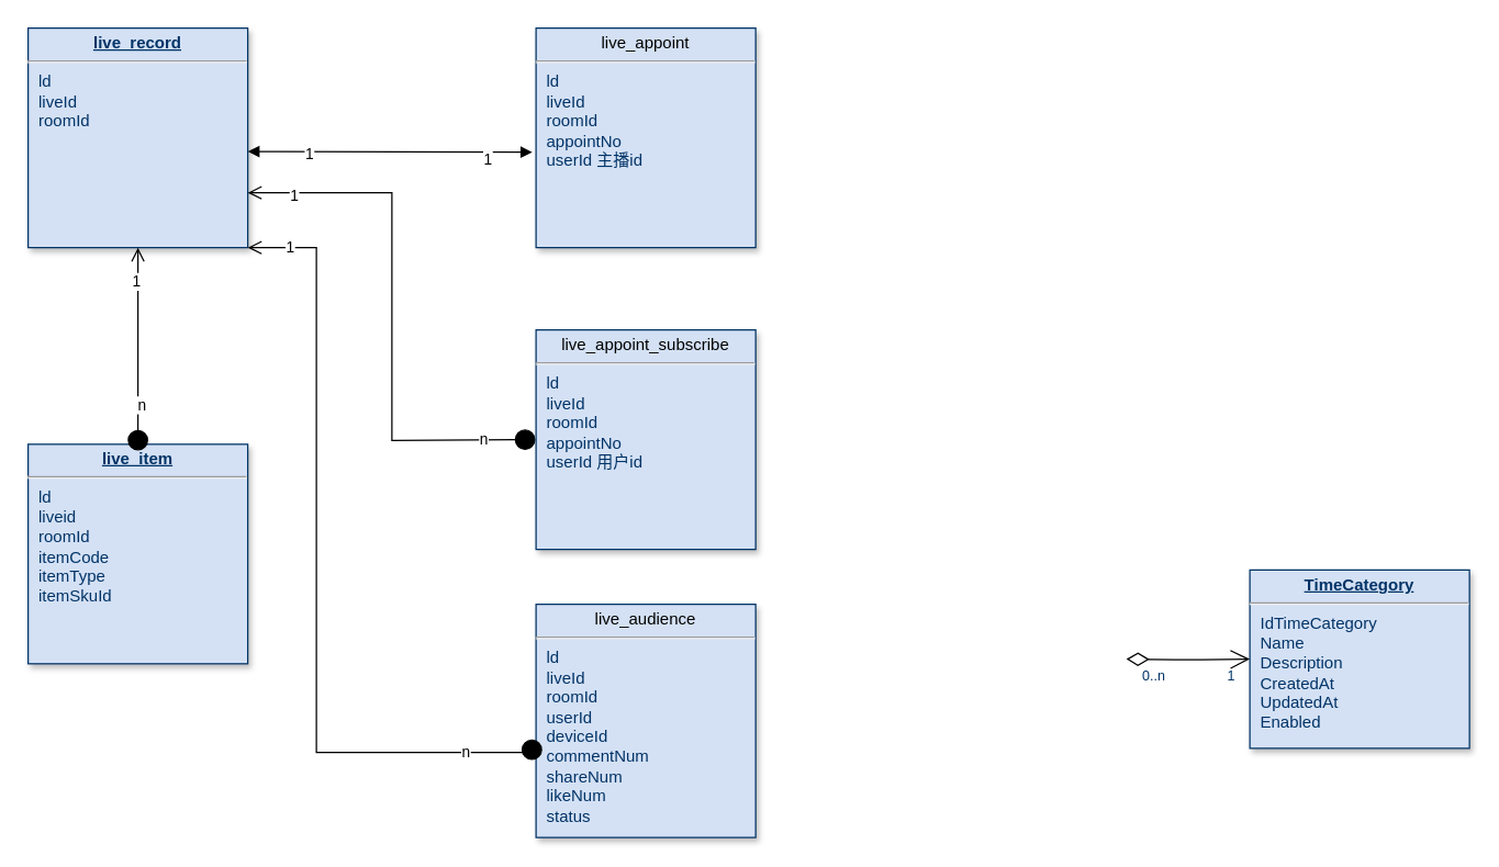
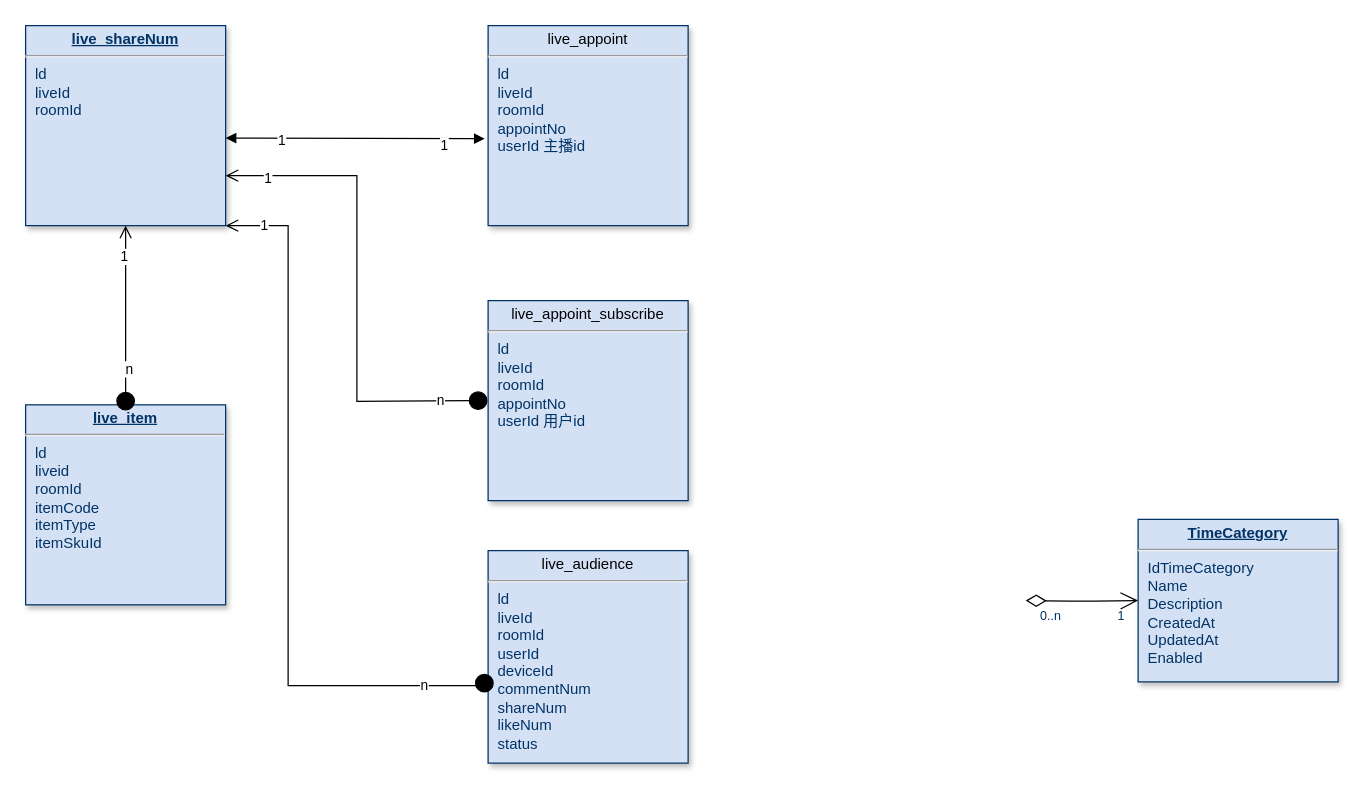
  <mxCell id="0" />
  <mxCell id="1" parent="0" />
  <mxCell id="2" value="&lt;p style=&quot;margin: 4px 0px 0px; text-align: center;&quot;&gt;&lt;b&gt;&lt;u&gt;live_item&lt;/u&gt;&lt;/b&gt;&lt;br&gt;&lt;/p&gt;&lt;hr&gt;&lt;p style=&quot;margin: 0px; margin-left: 8px;&quot;&gt;ld&lt;/p&gt;&lt;p style=&quot;margin: 0px; margin-left: 8px;&quot;&gt;liveid&lt;/p&gt;&lt;p style=&quot;margin: 0px; margin-left: 8px;&quot;&gt;roomId&lt;/p&gt;&lt;p style=&quot;margin: 0px; margin-left: 8px;&quot;&gt;itemCode&lt;/p&gt;&lt;p style=&quot;margin: 0px; margin-left: 8px;&quot;&gt;itemType&lt;/p&gt;&lt;p style=&quot;margin: 0px; margin-left: 8px;&quot;&gt;itemSkuId&lt;/p&gt;" style="verticalAlign=top;align=left;overflow=fill;fontSize=12;fontFamily=Helvetica;html=1;strokeColor=#003366;shadow=1;fillColor=#D4E1F5;fontColor=#003366" parent="1" vertex="1"><mxGeometry x="20" y="323.36" width="160" height="160" as="geometry" /></mxCell>
- <mxCell id="3" value="&lt;p style=&quot;margin: 4px 0px 0px; text-align: center;&quot;&gt;&lt;b&gt;&lt;u&gt;live_record&lt;/u&gt;&lt;/b&gt;&lt;br&gt;&lt;/p&gt;&lt;hr&gt;&lt;p style=&quot;margin: 0px; margin-left: 8px;&quot;&gt;ld&lt;/p&gt;&lt;p style=&quot;margin: 0px; margin-left: 8px;&quot;&gt;liveId&lt;/p&gt;&lt;p style=&quot;margin: 0px; margin-left: 8px;&quot;&gt;roomId&lt;/p&gt;&lt;p style=&quot;margin: 0px; margin-left: 8px;&quot;&gt;&lt;br&gt;&lt;/p&gt;" style="verticalAlign=top;align=left;overflow=fill;fontSize=12;fontFamily=Helvetica;html=1;strokeColor=#003366;shadow=1;fillColor=#D4E1F5;fontColor=#003366" parent="1" vertex="1"><mxGeometry x="20" y="20" width="160" height="160" as="geometry" /></mxCell>
+ <mxCell id="3" value="&lt;p style=&quot;margin: 4px 0px 0px; text-align: center;&quot;&gt;&lt;b&gt;&lt;u&gt;live_shareNum&lt;/u&gt;&lt;/b&gt;&lt;br&gt;&lt;/p&gt;&lt;hr&gt;&lt;p style=&quot;margin: 0px; margin-left: 8px;&quot;&gt;ld&lt;/p&gt;&lt;p style=&quot;margin: 0px; margin-left: 8px;&quot;&gt;liveId&lt;/p&gt;&lt;p style=&quot;margin: 0px; margin-left: 8px;&quot;&gt;roomId&lt;/p&gt;&lt;p style=&quot;margin: 0px; margin-left: 8px;&quot;&gt;&lt;br&gt;&lt;/p&gt;" style="verticalAlign=top;align=left;overflow=fill;fontSize=12;fontFamily=Helvetica;html=1;strokeColor=#003366;shadow=1;fillColor=#D4E1F5;fontColor=#003366" parent="1" vertex="1"><mxGeometry x="20" y="20" width="160" height="160" as="geometry" /></mxCell>
  <mxCell id="4" value="&lt;p style=&quot;margin: 0px; margin-top: 4px; text-align: center; text-decoration: underline;&quot;&gt;&lt;strong&gt;TimeCategory&lt;/strong&gt;&lt;/p&gt;&lt;hr /&gt;&lt;p style=&quot;margin: 0px; margin-left: 8px;&quot;&gt;IdTimeCategory&lt;/p&gt;&lt;p style=&quot;margin: 0px; margin-left: 8px;&quot;&gt;Name&lt;/p&gt;&lt;p style=&quot;margin: 0px; margin-left: 8px;&quot;&gt;Description&lt;/p&gt;&lt;p style=&quot;margin: 0px; margin-left: 8px;&quot;&gt;CreatedAt&lt;/p&gt;&lt;p style=&quot;margin: 0px; margin-left: 8px;&quot;&gt;UpdatedAt&lt;/p&gt;&lt;p style=&quot;margin: 0px; margin-left: 8px;&quot;&gt;Enabled&lt;/p&gt;" style="verticalAlign=top;align=left;overflow=fill;fontSize=12;fontFamily=Helvetica;html=1;strokeColor=#003366;shadow=1;fillColor=#D4E1F5;fontColor=#003366" parent="1" vertex="1"><mxGeometry x="910" y="415" width="160" height="130" as="geometry" /></mxCell>
  <mxCell id="5" value="" style="endArrow=open;endSize=12;startArrow=diamondThin;startSize=14;startFill=0;edgeStyle=orthogonalEdgeStyle" parent="1" target="4" edge="1"><mxGeometry x="1309.36" y="540" as="geometry"><mxPoint x="820" y="480" as="sourcePoint" /><mxPoint x="959.36" y="500" as="targetPoint" /></mxGeometry></mxCell>
  <mxCell id="6" value="0..n" style="resizable=0;align=left;verticalAlign=top;labelBackgroundColor=#ffffff;fontSize=10;strokeColor=#003366;shadow=1;fillColor=#D4E1F5;fontColor=#003366" parent="5" connectable="0" vertex="1"><mxGeometry x="-1" relative="1" as="geometry"><mxPoint x="10" as="offset" /></mxGeometry></mxCell>
  <mxCell id="7" value="1" style="resizable=0;align=right;verticalAlign=top;labelBackgroundColor=#ffffff;fontSize=10;strokeColor=#003366;shadow=1;fillColor=#D4E1F5;fontColor=#003366" parent="5" connectable="0" vertex="1"><mxGeometry x="1" relative="1" as="geometry"><mxPoint x="-10" as="offset" /></mxGeometry></mxCell>
  <mxCell id="8" value="" style="html=1;verticalAlign=bottom;startArrow=circle;startFill=1;endArrow=open;startSize=6;endSize=8;rounded=0;entryX=0.5;entryY=1;entryDx=0;entryDy=0;" edge="1" parent="1" target="3"><mxGeometry width="80" relative="1" as="geometry"><mxPoint x="100" y="328.36" as="sourcePoint" /><mxPoint x="180" y="318.36" as="targetPoint" /></mxGeometry></mxCell>
  <mxCell id="9" value="1" style="edgeLabel;html=1;align=center;verticalAlign=middle;resizable=0;points=[];" vertex="1" connectable="0" parent="8"><mxGeometry x="0.668" y="2" relative="1" as="geometry"><mxPoint as="offset" /></mxGeometry></mxCell>
  <mxCell id="10" value="n" style="edgeLabel;html=1;align=center;verticalAlign=middle;resizable=0;points=[];" vertex="1" connectable="0" parent="8"><mxGeometry x="-0.548" y="-2" relative="1" as="geometry"><mxPoint as="offset" /></mxGeometry></mxCell>
  <mxCell id="11" value="&lt;p style=&quot;margin: 4px 0px 0px; text-align: center;&quot;&gt;&lt;span style=&quot;color: rgb(0, 0, 0); text-align: left;&quot;&gt;live_appoint&lt;/span&gt;&lt;br&gt;&lt;/p&gt;&lt;hr&gt;&lt;p style=&quot;margin: 0px; margin-left: 8px;&quot;&gt;ld&lt;/p&gt;&lt;p style=&quot;margin: 0px; margin-left: 8px;&quot;&gt;liveId&lt;/p&gt;&lt;p style=&quot;margin: 0px; margin-left: 8px;&quot;&gt;roomId&lt;/p&gt;&lt;p style=&quot;margin: 0px; margin-left: 8px;&quot;&gt;appointNo&lt;/p&gt;&lt;p style=&quot;margin: 0px; margin-left: 8px;&quot;&gt;userId 主播id&lt;/p&gt;&lt;p style=&quot;margin: 0px; margin-left: 8px;&quot;&gt;&lt;br&gt;&lt;/p&gt;" style="verticalAlign=top;align=left;overflow=fill;fontSize=12;fontFamily=Helvetica;html=1;strokeColor=#003366;shadow=1;fillColor=#D4E1F5;fontColor=#003366" vertex="1" parent="1"><mxGeometry x="390" y="20" width="160" height="160" as="geometry" /></mxCell>
  <mxCell id="12" value="&lt;p style=&quot;margin: 4px 0px 0px; text-align: center;&quot;&gt;&lt;span style=&quot;color: rgb(0, 0, 0); text-align: left;&quot;&gt;live_appoint_subscribe&lt;/span&gt;&lt;br&gt;&lt;/p&gt;&lt;hr&gt;&lt;p style=&quot;margin: 0px; margin-left: 8px;&quot;&gt;ld&lt;/p&gt;&lt;p style=&quot;margin: 0px; margin-left: 8px;&quot;&gt;liveId&lt;/p&gt;&lt;p style=&quot;margin: 0px; margin-left: 8px;&quot;&gt;roomId&lt;/p&gt;&lt;p style=&quot;margin: 0px; margin-left: 8px;&quot;&gt;appointNo&lt;/p&gt;&lt;p style=&quot;margin: 0px; margin-left: 8px;&quot;&gt;userId 用户id&lt;/p&gt;&lt;p style=&quot;margin: 0px; margin-left: 8px;&quot;&gt;&lt;br&gt;&lt;/p&gt;" style="verticalAlign=top;align=left;overflow=fill;fontSize=12;fontFamily=Helvetica;html=1;strokeColor=#003366;shadow=1;fillColor=#D4E1F5;fontColor=#003366" vertex="1" parent="1"><mxGeometry x="390" y="240" width="160" height="160" as="geometry" /></mxCell>
  <mxCell id="13" value="" style="endArrow=block;startArrow=block;endFill=1;startFill=1;html=1;rounded=0;entryX=-0.017;entryY=0.565;entryDx=0;entryDy=0;entryPerimeter=0;" edge="1" parent="1" target="11"><mxGeometry width="160" relative="1" as="geometry"><mxPoint x="180" y="110" as="sourcePoint" /><mxPoint x="340" y="110" as="targetPoint" /></mxGeometry></mxCell>
  <mxCell id="14" value="1" style="edgeLabel;html=1;align=center;verticalAlign=middle;resizable=0;points=[];" vertex="1" connectable="0" parent="13"><mxGeometry x="-0.568" y="-1" relative="1" as="geometry"><mxPoint as="offset" /></mxGeometry></mxCell>
  <mxCell id="15" value="1" style="edgeLabel;html=1;align=center;verticalAlign=middle;resizable=0;points=[];" vertex="1" connectable="0" parent="13"><mxGeometry x="0.685" y="-5" relative="1" as="geometry"><mxPoint as="offset" /></mxGeometry></mxCell>
  <mxCell id="16" value="" style="html=1;verticalAlign=bottom;startArrow=circle;startFill=1;endArrow=open;startSize=6;endSize=8;rounded=0;entryX=1;entryY=0.75;entryDx=0;entryDy=0;edgeStyle=orthogonalEdgeStyle;" edge="1" parent="1" target="3"><mxGeometry width="80" relative="1" as="geometry"><mxPoint x="390" y="320" as="sourcePoint" /><mxPoint x="260" y="150" as="targetPoint" /></mxGeometry></mxCell>
  <mxCell id="17" value="1" style="edgeLabel;html=1;align=center;verticalAlign=middle;resizable=0;points=[];" vertex="1" connectable="0" parent="16"><mxGeometry x="0.826" y="1" relative="1" as="geometry"><mxPoint as="offset" /></mxGeometry></mxCell>
  <mxCell id="18" value="n" style="edgeLabel;html=1;align=center;verticalAlign=middle;resizable=0;points=[];" vertex="1" connectable="0" parent="16"><mxGeometry x="-0.798" y="-1" relative="1" as="geometry"><mxPoint x="1" as="offset" /></mxGeometry></mxCell>
  <mxCell id="19" value="&lt;p style=&quot;margin: 4px 0px 0px; text-align: center;&quot;&gt;&lt;span style=&quot;color: rgb(0, 0, 0); text-align: left;&quot;&gt;live_audience&lt;/span&gt;&lt;br&gt;&lt;/p&gt;&lt;hr&gt;&lt;p style=&quot;margin: 0px; margin-left: 8px;&quot;&gt;ld&lt;/p&gt;&lt;p style=&quot;margin: 0px; margin-left: 8px;&quot;&gt;liveId&lt;/p&gt;&lt;p style=&quot;margin: 0px; margin-left: 8px;&quot;&gt;roomId&lt;/p&gt;&lt;p style=&quot;margin: 0px; margin-left: 8px;&quot;&gt;userId&lt;/p&gt;&lt;p style=&quot;margin: 0px; margin-left: 8px;&quot;&gt;deviceId&lt;/p&gt;&lt;p style=&quot;margin: 0px; margin-left: 8px;&quot;&gt;commentNum&lt;br&gt;&lt;/p&gt;&lt;p style=&quot;margin: 0px; margin-left: 8px;&quot;&gt;shareNum&lt;/p&gt;&lt;p style=&quot;margin: 0px; margin-left: 8px;&quot;&gt;likeNum&lt;/p&gt;&lt;p style=&quot;margin: 0px; margin-left: 8px;&quot;&gt;status&lt;/p&gt;" style="verticalAlign=top;align=left;overflow=fill;fontSize=12;fontFamily=Helvetica;html=1;strokeColor=#003366;shadow=1;fillColor=#D4E1F5;fontColor=#003366" vertex="1" parent="1"><mxGeometry x="390" y="440" width="160" height="170" as="geometry" /></mxCell>
  <mxCell id="20" value="" style="html=1;verticalAlign=bottom;startArrow=circle;startFill=1;endArrow=open;startSize=6;endSize=8;rounded=0;entryX=1;entryY=1;entryDx=0;entryDy=0;exitX=-0.019;exitY=0.577;exitDx=0;exitDy=0;exitPerimeter=0;edgeStyle=orthogonalEdgeStyle;" edge="1" parent="1" source="19" target="3"><mxGeometry width="80" relative="1" as="geometry"><mxPoint x="400" y="330" as="sourcePoint" /><mxPoint x="190" y="170" as="targetPoint" /><Array as="points"><mxPoint x="387" y="548" /><mxPoint x="230" y="548" /><mxPoint x="230" y="180" /></Array></mxGeometry></mxCell>
  <mxCell id="21" value="1" style="edgeLabel;html=1;align=center;verticalAlign=middle;resizable=0;points=[];" vertex="1" connectable="0" parent="20"><mxGeometry x="0.826" y="1" relative="1" as="geometry"><mxPoint x="-19" y="-1" as="offset" /></mxGeometry></mxCell>
  <mxCell id="22" value="n" style="edgeLabel;html=1;align=center;verticalAlign=middle;resizable=0;points=[];" vertex="1" connectable="0" parent="20"><mxGeometry x="-0.798" y="-1" relative="1" as="geometry"><mxPoint x="1" as="offset" /></mxGeometry></mxCell>
